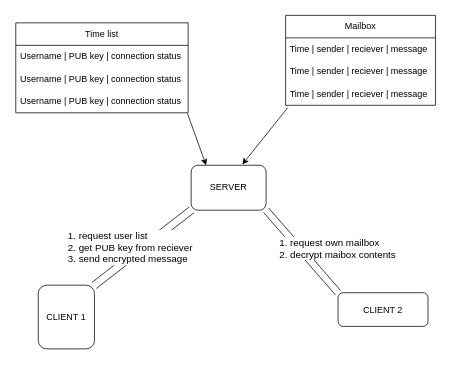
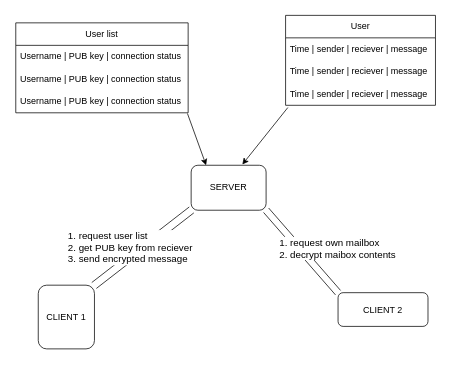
  <mxCell id="0" />
  <mxCell id="1" parent="0" />
  <mxCell id="2" value="SERVER" style="rounded=1;whiteSpace=wrap;html=1;" vertex="1" parent="1"><mxGeometry x="254" y="220" width="100" height="60" as="geometry" /></mxCell>
  <mxCell id="3" value="CLIENT 1" style="rounded=1;whiteSpace=wrap;html=1;" vertex="1" parent="1"><mxGeometry x="50" y="380" width="75" height="85" as="geometry" /></mxCell>
  <mxCell id="4" value="CLIENT 2" style="rounded=1;whiteSpace=wrap;html=1;" vertex="1" parent="1"><mxGeometry x="450" y="390" width="120" height="45" as="geometry" /></mxCell>
  <mxCell id="5" value="" style="endArrow=classic;startArrow=classic;html=1;rounded=0;shape=link;linecap=square;enumerate=0;orthogonal=0;orthogonalLoop=0;width=-10;entryX=0;entryY=1;entryDx=0;entryDy=0;exitX=1;exitY=0;exitDx=0;exitDy=0;" edge="1" parent="1" source="3" target="2"><mxGeometry width="50" height="50" relative="1" as="geometry"><mxPoint x="140" y="370" as="sourcePoint" /><mxPoint x="250" y="280" as="targetPoint" /></mxGeometry></mxCell>
  <mxCell id="6" value="1. request user list&lt;div&gt;&lt;div&gt;2. get PUB key from reciever&lt;/div&gt;&lt;/div&gt;&lt;div&gt;3. send encrypted message&lt;/div&gt;" style="edgeLabel;html=1;align=left;verticalAlign=middle;resizable=0;points=[];fontSize=13;" vertex="1" connectable="0" parent="5"><mxGeometry relative="1" as="geometry"><mxPoint x="-102" as="offset" /></mxGeometry></mxCell>
  <mxCell id="7" value="" style="endArrow=classic;startArrow=classic;html=1;rounded=0;entryX=1;entryY=1;entryDx=0;entryDy=0;exitX=0;exitY=0;exitDx=0;exitDy=0;shape=link;width=9;" edge="1" parent="1" source="4" target="2"><mxGeometry width="50" height="50" relative="1" as="geometry"><mxPoint x="380" y="360" as="sourcePoint" /><mxPoint x="430" y="310" as="targetPoint" /></mxGeometry></mxCell>
  <mxCell id="8" value="1. request own mailbox&lt;div&gt;2. decrypt maibox contents&lt;/div&gt;" style="edgeLabel;html=1;align=left;verticalAlign=middle;resizable=0;points=[];fontSize=13;" vertex="1" connectable="0" parent="7"><mxGeometry x="0.032" y="-4" relative="1" as="geometry"><mxPoint x="-34" as="offset" /></mxGeometry></mxCell>
- <mxCell id="9" value="Time list" style="swimlane;fontStyle=0;childLayout=stackLayout;horizontal=1;startSize=30;horizontalStack=0;resizeParent=1;resizeParentMax=0;resizeLast=0;collapsible=1;marginBottom=0;whiteSpace=wrap;html=1;" vertex="1" parent="1"><mxGeometry x="20" y="30" width="230" height="120" as="geometry" /></mxCell>
+ <mxCell id="9" value="User list" style="swimlane;fontStyle=0;childLayout=stackLayout;horizontal=1;startSize=30;horizontalStack=0;resizeParent=1;resizeParentMax=0;resizeLast=0;collapsible=1;marginBottom=0;whiteSpace=wrap;html=1;" vertex="1" parent="1"><mxGeometry x="20" y="30" width="230" height="120" as="geometry" /></mxCell>
  <mxCell id="10" value="Username | PUB key | connection status" style="text;strokeColor=none;fillColor=none;align=left;verticalAlign=middle;spacingLeft=4;spacingRight=4;overflow=hidden;points=[[0,0.5],[1,0.5]];portConstraint=eastwest;rotatable=0;whiteSpace=wrap;html=1;" vertex="1" parent="9"><mxGeometry y="30" width="230" height="30" as="geometry" /></mxCell>
  <mxCell id="11" value="Username | PUB key | connection status" style="text;strokeColor=none;fillColor=none;align=left;verticalAlign=middle;spacingLeft=4;spacingRight=4;overflow=hidden;points=[[0,0.5],[1,0.5]];portConstraint=eastwest;rotatable=0;whiteSpace=wrap;html=1;" vertex="1" parent="9"><mxGeometry y="60" width="230" height="30" as="geometry" /></mxCell>
  <mxCell id="12" value="Username | PUB key | connection status" style="text;strokeColor=none;fillColor=none;align=left;verticalAlign=middle;spacingLeft=4;spacingRight=4;overflow=hidden;points=[[0,0.5],[1,0.5]];portConstraint=eastwest;rotatable=0;whiteSpace=wrap;html=1;" vertex="1" parent="9"><mxGeometry y="90" width="230" height="30" as="geometry" /></mxCell>
- <mxCell id="13" value="Mailbox" style="swimlane;fontStyle=0;childLayout=stackLayout;horizontal=1;startSize=30;horizontalStack=0;resizeParent=1;resizeParentMax=0;resizeLast=0;collapsible=1;marginBottom=0;whiteSpace=wrap;html=1;strokeColor=default;align=center;verticalAlign=middle;fontFamily=Helvetica;fontSize=12;fontColor=default;fillColor=default;" vertex="1" parent="1"><mxGeometry x="380" y="20" width="200" height="120" as="geometry" /></mxCell>
+ <mxCell id="13" value="User" style="swimlane;fontStyle=0;childLayout=stackLayout;horizontal=1;startSize=30;horizontalStack=0;resizeParent=1;resizeParentMax=0;resizeLast=0;collapsible=1;marginBottom=0;whiteSpace=wrap;html=1;strokeColor=default;align=center;verticalAlign=middle;fontFamily=Helvetica;fontSize=12;fontColor=default;fillColor=default;" vertex="1" parent="1"><mxGeometry x="380" y="20" width="200" height="120" as="geometry" /></mxCell>
  <mxCell id="14" value="Time | sender | reciever | message" style="text;strokeColor=none;fillColor=none;align=left;verticalAlign=middle;spacingLeft=4;spacingRight=4;overflow=hidden;points=[[0,0.5],[1,0.5]];portConstraint=eastwest;rotatable=0;whiteSpace=wrap;html=1;fontFamily=Helvetica;fontSize=12;fontColor=default;" vertex="1" parent="13"><mxGeometry y="30" width="200" height="30" as="geometry" /></mxCell>
  <mxCell id="15" value="Time | sender | reciever | message" style="text;strokeColor=none;fillColor=none;align=left;verticalAlign=middle;spacingLeft=4;spacingRight=4;overflow=hidden;points=[[0,0.5],[1,0.5]];portConstraint=eastwest;rotatable=0;whiteSpace=wrap;html=1;fontFamily=Helvetica;fontSize=12;fontColor=default;" vertex="1" parent="13"><mxGeometry y="60" width="200" height="30" as="geometry" /></mxCell>
  <mxCell id="16" value="Time | sender | reciever | message" style="text;strokeColor=none;fillColor=none;align=left;verticalAlign=middle;spacingLeft=4;spacingRight=4;overflow=hidden;points=[[0,0.5],[1,0.5]];portConstraint=eastwest;rotatable=0;whiteSpace=wrap;html=1;fontFamily=Helvetica;fontSize=12;fontColor=default;" vertex="1" parent="13"><mxGeometry y="90" width="200" height="30" as="geometry" /></mxCell>
  <mxCell id="17" value="" style="endArrow=classic;html=1;rounded=0;fontFamily=Helvetica;fontSize=12;fontColor=default;exitX=0.996;exitY=1.033;exitDx=0;exitDy=0;exitPerimeter=0;entryX=0.2;entryY=0;entryDx=0;entryDy=0;entryPerimeter=0;" edge="1" parent="1" source="12" target="2"><mxGeometry width="50" height="50" relative="1" as="geometry"><mxPoint x="260" y="160" as="sourcePoint" /><mxPoint x="310" y="110" as="targetPoint" /></mxGeometry></mxCell>
  <mxCell id="18" value="" style="endArrow=classic;html=1;rounded=0;fontFamily=Helvetica;fontSize=12;fontColor=default;exitX=0.015;exitY=1.1;exitDx=0;exitDy=0;exitPerimeter=0;entryX=0.683;entryY=-0.017;entryDx=0;entryDy=0;entryPerimeter=0;" edge="1" parent="1" source="16" target="2"><mxGeometry width="50" height="50" relative="1" as="geometry"><mxPoint x="380" y="210" as="sourcePoint" /><mxPoint x="430" y="160" as="targetPoint" /></mxGeometry></mxCell>
